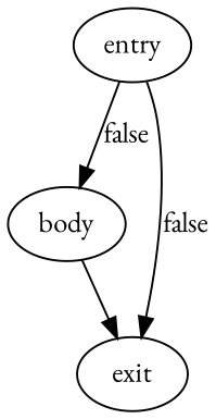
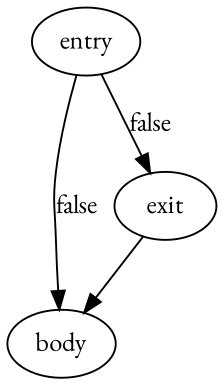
  digraph {
    fontname="EB Garamond"
    node [fontname="EB Garamond"]
    edge [fontname="EB Garamond"]
    n1 [label=entry]
    body
    n3 [label=exit]
    n1 -> body [label=false]
    n1 -> n3 [label=false]
-   body -> n3
+   n3 -> body
  }
